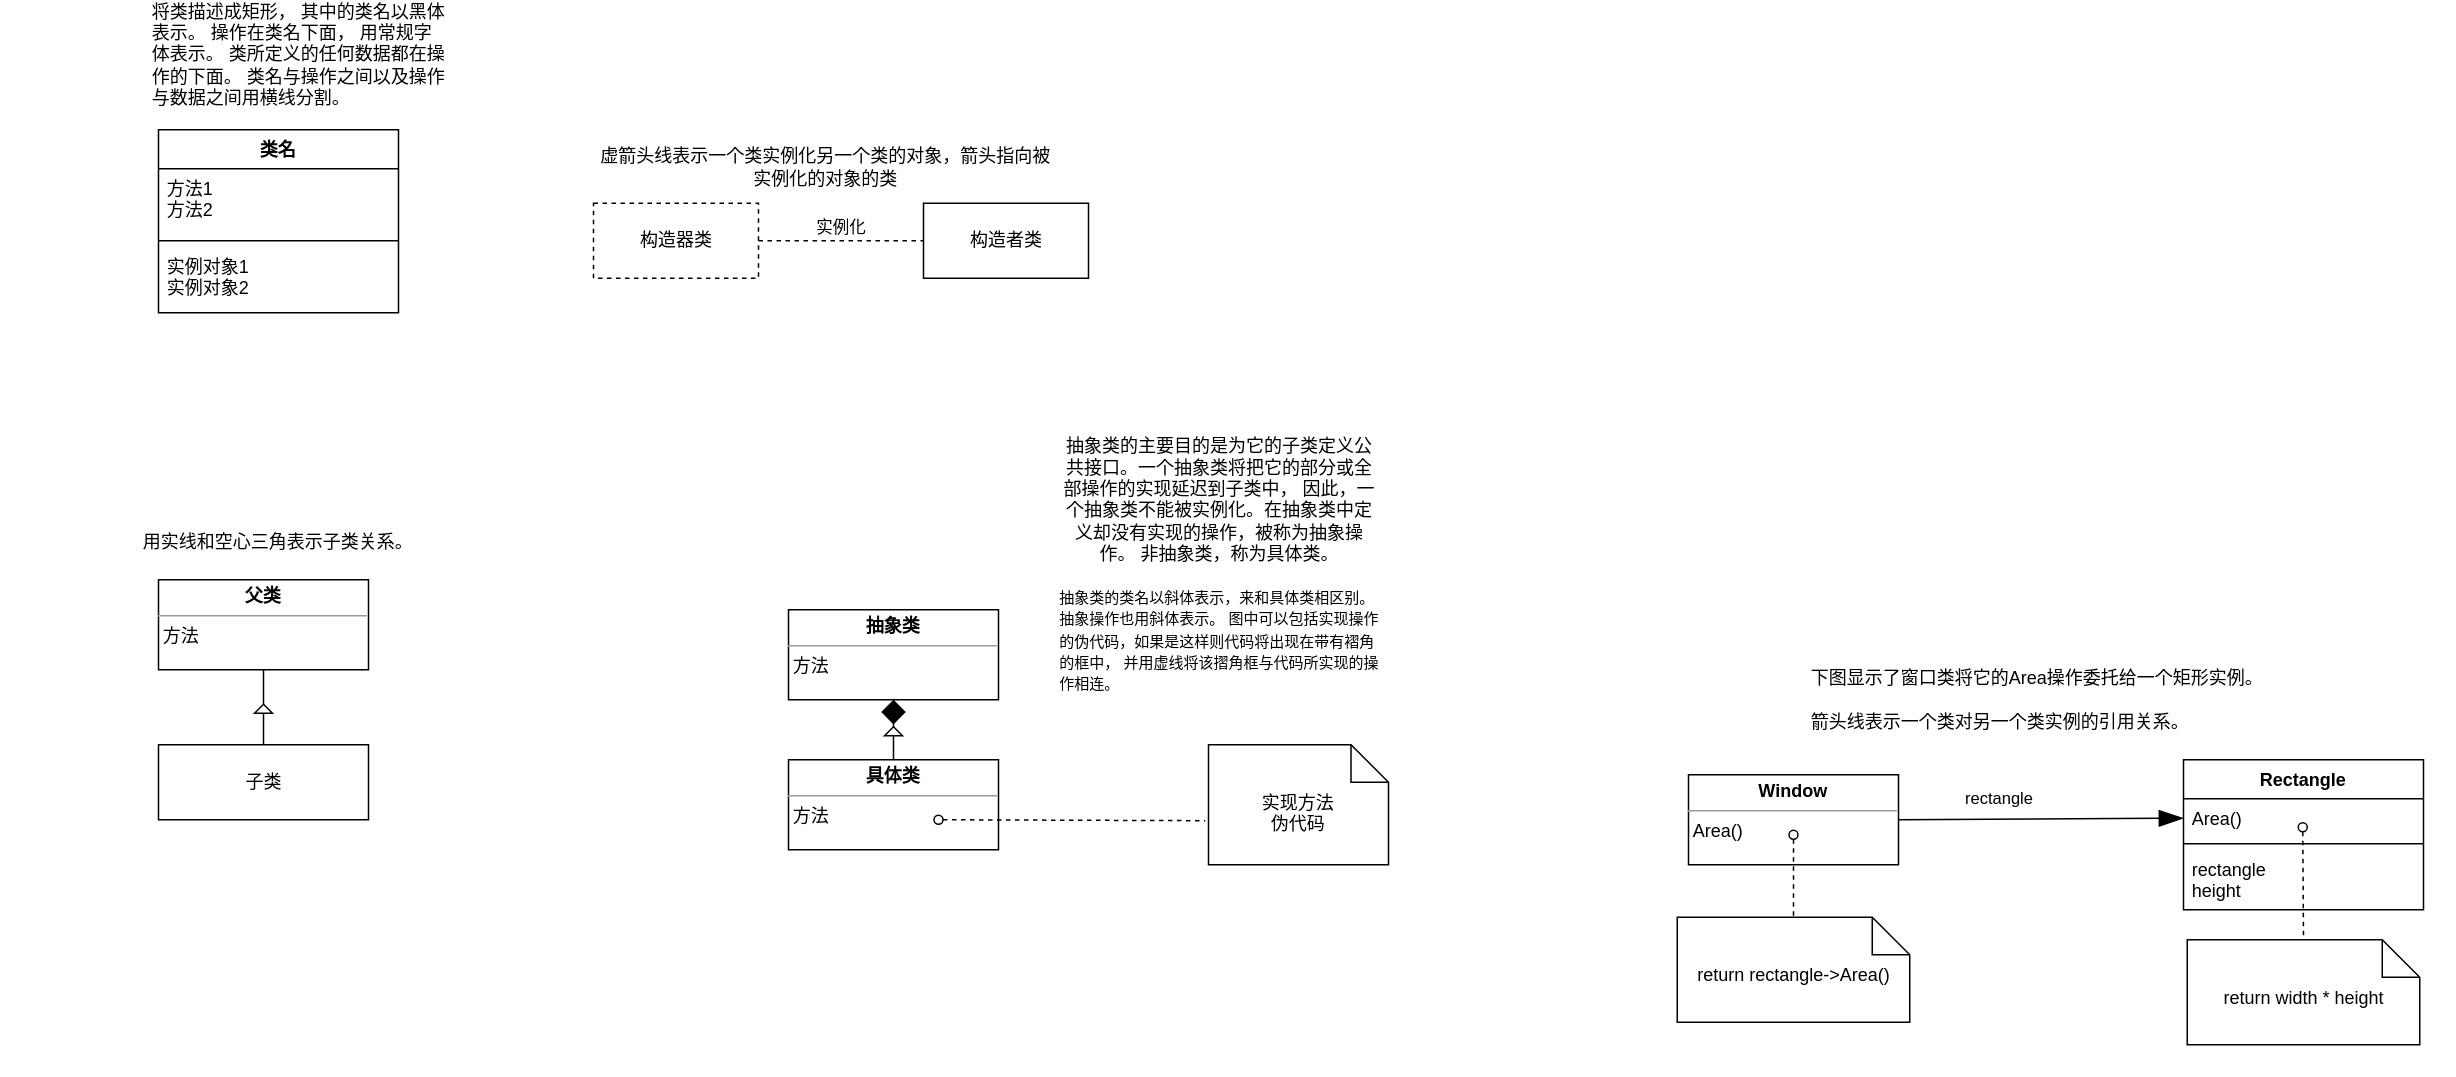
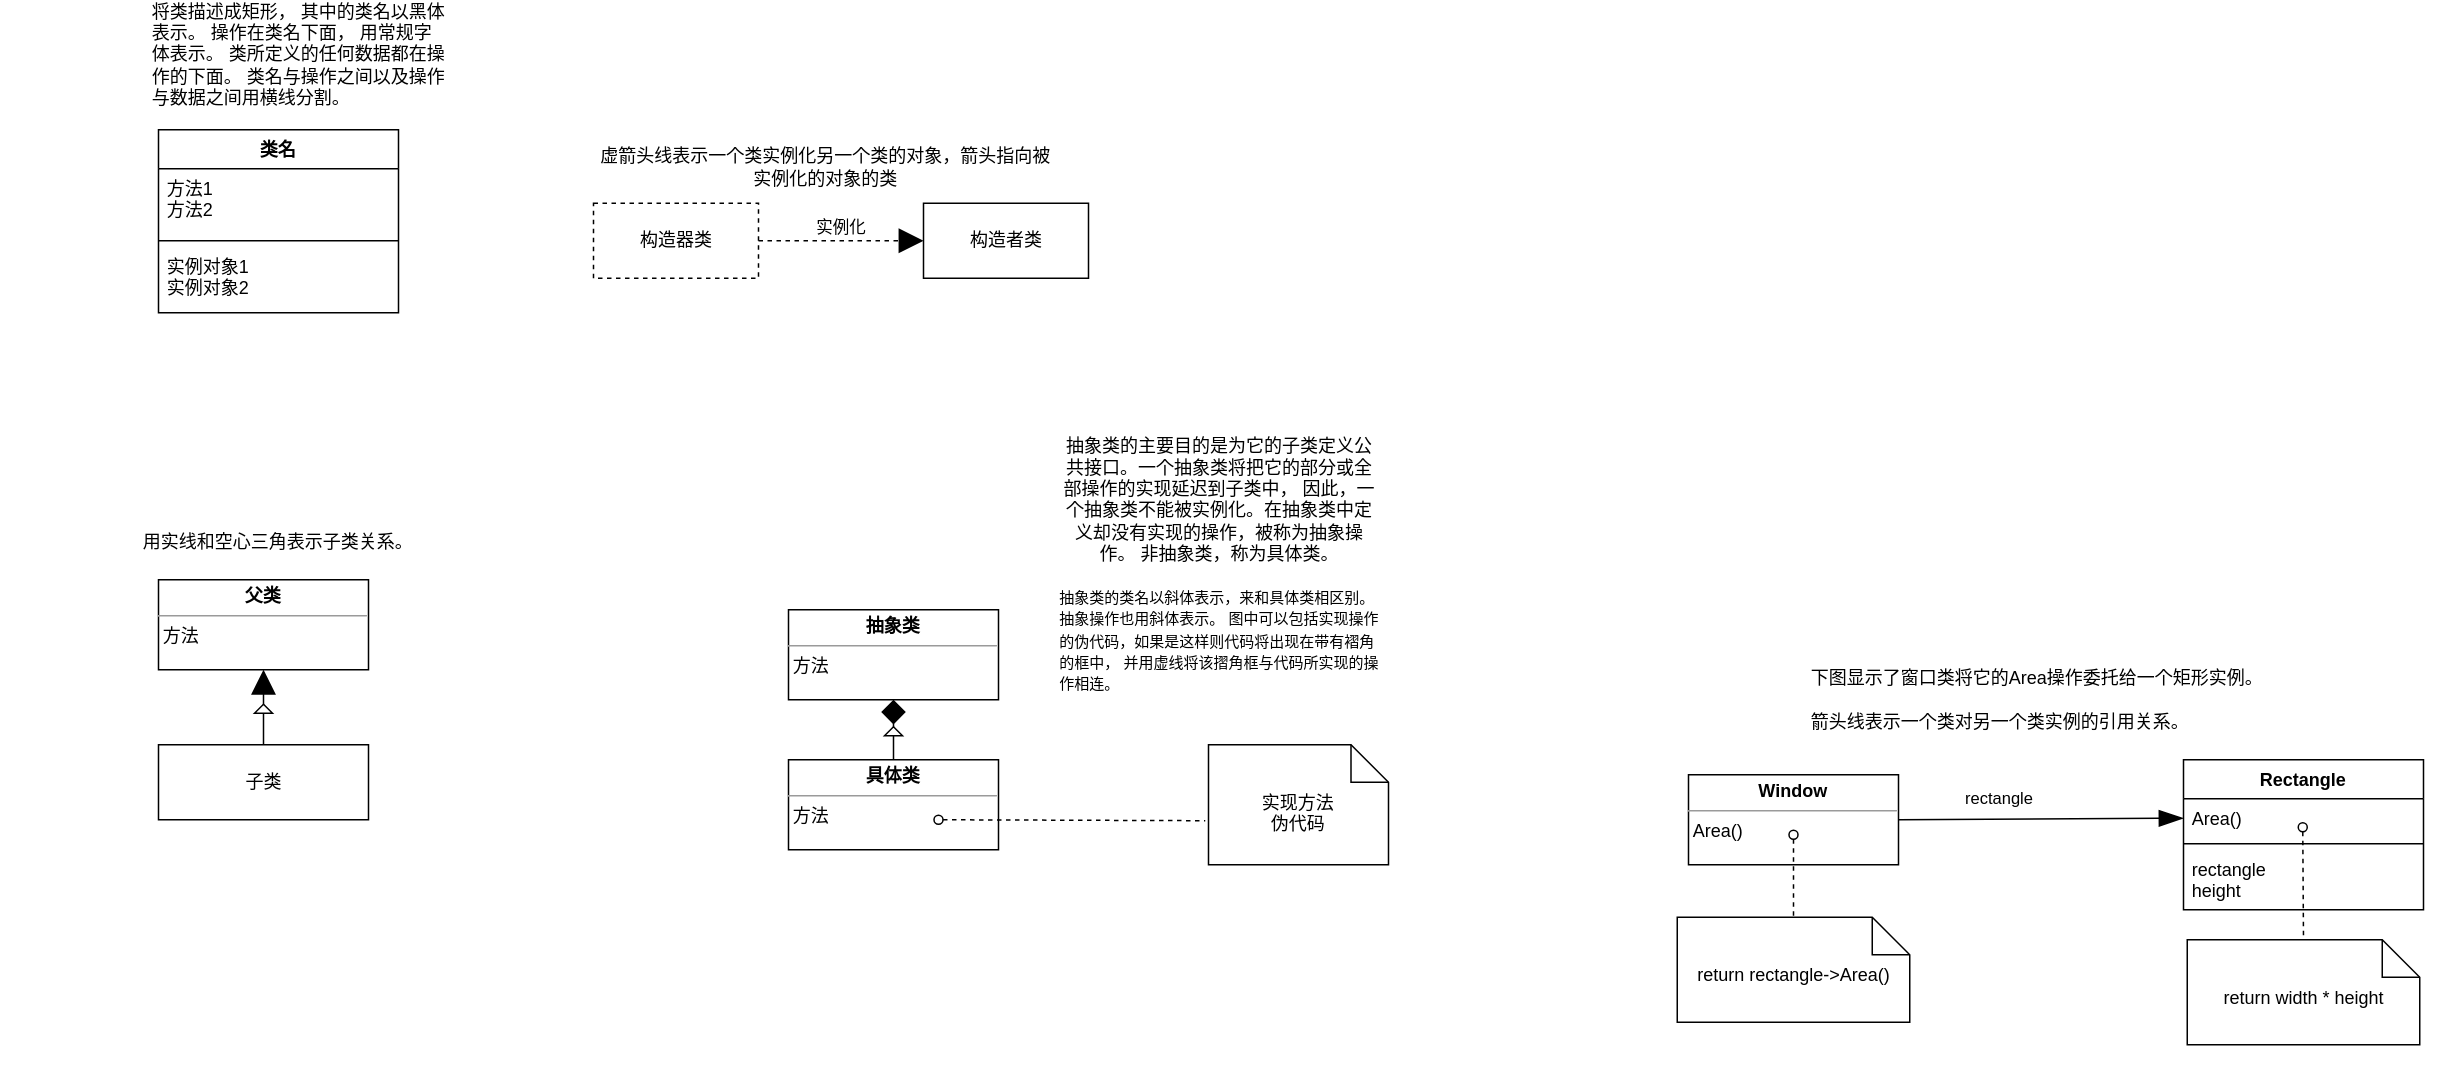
  <mxCell id="0" />
  <mxCell id="1" parent="0" />
  <mxCell id="2" value="" style="endArrow=diamond;html=1;rounded=0;align=center;verticalAlign=bottom;labelBackgroundColor=none;startSize=14;endSize=14;sourcePerimeterSpacing=8;targetPerimeterSpacing=8;exitX=0.5;exitY=0;exitDx=0;exitDy=0;entryX=0.5;entryY=1;entryDx=0;entryDy=0;" edge="1" parent="1" source="18" target="17"><mxGeometry relative="1" as="geometry"><mxPoint x="501" y="540" as="sourcePoint" /><mxPoint x="501" y="490" as="targetPoint" /></mxGeometry></mxCell>
  <mxCell id="3" value="类名" style="swimlane;fontStyle=1;align=center;verticalAlign=top;childLayout=stackLayout;horizontal=1;startSize=26;horizontalStack=0;resizeParent=1;resizeParentMax=0;resizeLast=0;collapsible=1;marginBottom=0;hachureGap=4;pointerEvents=0;" vertex="1" parent="1"><mxGeometry x="105" y="80" width="160" height="122" as="geometry"><mxRectangle x="330" y="260" width="60" height="26" as="alternateBounds" /></mxGeometry></mxCell>
  <mxCell id="4" value="方法1&#10;方法2" style="text;strokeColor=none;fillColor=none;align=left;verticalAlign=top;spacingLeft=4;spacingRight=4;overflow=hidden;rotatable=0;points=[[0,0.5],[1,0.5]];portConstraint=eastwest;" vertex="1" parent="3"><mxGeometry y="26" width="160" height="44" as="geometry" /></mxCell>
  <mxCell id="5" value="" style="line;strokeWidth=1;fillColor=none;align=left;verticalAlign=middle;spacingTop=-1;spacingLeft=3;spacingRight=3;rotatable=0;labelPosition=right;points=[];portConstraint=eastwest;" vertex="1" parent="3"><mxGeometry y="70" width="160" height="8" as="geometry" /></mxCell>
  <mxCell id="6" value="实例对象1&#10;实例对象2" style="text;strokeColor=none;fillColor=none;align=left;verticalAlign=top;spacingLeft=4;spacingRight=4;overflow=hidden;rotatable=0;points=[[0,0.5],[1,0.5]];portConstraint=eastwest;" vertex="1" parent="3"><mxGeometry y="78" width="160" height="44" as="geometry" /></mxCell>
  <mxCell id="7" value="将类描述成矩形， 其中的类名以黑体表示。 操作在类名下面， 用常规字体表示。 类所定义的任何数据都在操作的下面。 类名与操作之间以及操作与数据之间用横线分割。" style="text;html=1;strokeColor=none;fillColor=none;align=left;verticalAlign=middle;whiteSpace=wrap;rounded=0;hachureGap=4;pointerEvents=0;" vertex="1" parent="1"><mxGeometry x="99" y="20" width="200" height="20" as="geometry" /></mxCell>
  <mxCell id="8" value="构造器类" style="html=1;hachureGap=4;pointerEvents=0;dashed=1;" vertex="1" parent="1"><mxGeometry x="395" y="129" width="110" height="50" as="geometry" /></mxCell>
  <mxCell id="9" value="构造者类" style="html=1;hachureGap=4;pointerEvents=0;" vertex="1" parent="1"><mxGeometry x="615" y="129" width="110" height="50" as="geometry" /></mxCell>
- <mxCell id="10" value="实例化" style="html=1;verticalAlign=bottom;endArrow=none;startSize=14;endSize=14;sourcePerimeterSpacing=8;targetPerimeterSpacing=8;dashed=1;exitX=1;exitY=0.5;exitDx=0;exitDy=0;entryX=0;entryY=0.5;entryDx=0;entryDy=0;" edge="1" parent="1" source="8" target="9"><mxGeometry width="80" relative="1" as="geometry"><mxPoint x="385" y="270" as="sourcePoint" /><mxPoint x="585" y="154" as="targetPoint" /></mxGeometry></mxCell>
+ <mxCell id="10" value="实例化" style="html=1;verticalAlign=bottom;endArrow=block;startSize=14;endSize=14;sourcePerimeterSpacing=8;targetPerimeterSpacing=8;dashed=1;exitX=1;exitY=0.5;exitDx=0;exitDy=0;entryX=0;entryY=0.5;entryDx=0;entryDy=0;" edge="1" parent="1" source="8" target="9"><mxGeometry width="80" relative="1" as="geometry"><mxPoint x="385" y="270" as="sourcePoint" /><mxPoint x="585" y="154" as="targetPoint" /></mxGeometry></mxCell>
  <mxCell id="11" value="虚箭头线表示一个类实例化另一个类的对象，箭头指向被实例化的对象的类" style="text;html=1;strokeColor=none;fillColor=none;align=center;verticalAlign=middle;whiteSpace=wrap;rounded=0;hachureGap=4;pointerEvents=0;" vertex="1" parent="1"><mxGeometry x="395" y="100" width="310" height="10" as="geometry" /></mxCell>
  <mxCell id="12" value="&lt;p style=&quot;margin: 0px ; margin-top: 4px ; text-align: center&quot;&gt;&lt;b&gt;父类&lt;/b&gt;&lt;/p&gt;&lt;hr size=&quot;1&quot;&gt;&lt;div style=&quot;height: 2px&quot;&gt;&amp;nbsp;方法&lt;/div&gt;" style="verticalAlign=top;align=left;overflow=fill;fontSize=12;fontFamily=Helvetica;html=1;hachureGap=4;pointerEvents=0;" vertex="1" parent="1"><mxGeometry x="105" y="380" width="140" height="60" as="geometry" /></mxCell>
  <mxCell id="13" value="子类" style="html=1;hachureGap=4;pointerEvents=0;" vertex="1" parent="1"><mxGeometry x="105" y="490" width="140" height="50" as="geometry" /></mxCell>
- <mxCell id="14" value="" style="endArrow=none;html=1;rounded=0;align=center;verticalAlign=bottom;labelBackgroundColor=none;startSize=14;endSize=14;sourcePerimeterSpacing=8;targetPerimeterSpacing=8;exitX=0.5;exitY=0;exitDx=0;exitDy=0;entryX=0.5;entryY=1;entryDx=0;entryDy=0;" edge="1" parent="1" source="13" target="12"><mxGeometry relative="1" as="geometry"><mxPoint x="375" y="472" as="sourcePoint" /><mxPoint x="515" y="472" as="targetPoint" /></mxGeometry></mxCell>
+ <mxCell id="14" value="" style="endArrow=block;html=1;rounded=0;align=center;verticalAlign=bottom;labelBackgroundColor=none;startSize=14;endSize=14;sourcePerimeterSpacing=8;targetPerimeterSpacing=8;exitX=0.5;exitY=0;exitDx=0;exitDy=0;entryX=0.5;entryY=1;entryDx=0;entryDy=0;" edge="1" parent="1" source="13" target="12"><mxGeometry relative="1" as="geometry"><mxPoint x="375" y="472" as="sourcePoint" /><mxPoint x="515" y="472" as="targetPoint" /></mxGeometry></mxCell>
  <mxCell id="15" value="" style="triangle;aspect=fixed;fillColor=default;hachureGap=4;pointerEvents=0;rotation=270;" vertex="1" parent="1"><mxGeometry x="172" y="460" width="6" height="12" as="geometry" /></mxCell>
  <mxCell id="16" value="用实线和空心三角表示子类关系。" style="text;html=1;strokeColor=none;fillColor=none;align=center;verticalAlign=middle;whiteSpace=wrap;rounded=0;hachureGap=4;pointerEvents=0;" vertex="1" parent="1"><mxGeometry x="20" y="330" width="330" height="50" as="geometry" /></mxCell>
  <mxCell id="17" value="&lt;p style=&quot;margin: 0px ; margin-top: 4px ; text-align: center&quot;&gt;&lt;b&gt;抽象类&lt;/b&gt;&lt;/p&gt;&lt;hr size=&quot;1&quot;&gt;&lt;div style=&quot;height: 2px&quot;&gt;&amp;nbsp;方法&lt;/div&gt;" style="verticalAlign=top;align=left;overflow=fill;fontSize=12;fontFamily=Helvetica;html=1;hachureGap=4;pointerEvents=0;" vertex="1" parent="1"><mxGeometry x="525" y="400" width="140" height="60" as="geometry" /></mxCell>
  <mxCell id="18" value="&lt;p style=&quot;margin: 0px ; margin-top: 4px ; text-align: center&quot;&gt;&lt;b&gt;具体类&lt;/b&gt;&lt;/p&gt;&lt;hr size=&quot;1&quot;&gt;&lt;div style=&quot;height: 2px&quot;&gt;&amp;nbsp;方法&lt;/div&gt;" style="verticalAlign=top;align=left;overflow=fill;fontSize=12;fontFamily=Helvetica;html=1;hachureGap=4;pointerEvents=0;" vertex="1" parent="1"><mxGeometry x="525" y="500" width="140" height="60" as="geometry" /></mxCell>
  <mxCell id="19" value="实现方法&lt;br&gt;伪代码" style="shape=note2;boundedLbl=1;whiteSpace=wrap;html=1;size=25;verticalAlign=top;align=center;hachureGap=4;pointerEvents=0;fillColor=default;" vertex="1" parent="1"><mxGeometry x="805" y="490" width="120" height="80" as="geometry" /></mxCell>
  <mxCell id="20" value="" style="group" vertex="1" connectable="0" parent="1"><mxGeometry x="589" y="460" width="12" height="50" as="geometry" /></mxCell>
  <mxCell id="21" value="" style="triangle;aspect=fixed;fillColor=#FFFFFF;hachureGap=4;pointerEvents=0;rotation=270;" vertex="1" parent="20"><mxGeometry x="3" y="15" width="6" height="12" as="geometry" /></mxCell>
  <mxCell id="22" value="" style="endArrow=none;html=1;rounded=0;align=center;verticalAlign=top;endFill=0;labelBackgroundColor=none;endSize=6;startArrow=oval;startFill=0;sourcePerimeterSpacing=8;targetPerimeterSpacing=8;entryX=-0.018;entryY=0.633;entryDx=0;entryDy=0;entryPerimeter=0;dashed=1;" edge="1" parent="1" target="19"><mxGeometry relative="1" as="geometry"><mxPoint x="625" y="540" as="sourcePoint" /><mxPoint x="785" y="540" as="targetPoint" /></mxGeometry></mxCell>
  <mxCell id="23" value="抽象类的主要目的是为它的子类定义公共接口。一个抽象类将把它的部分或全部操作的实现延迟到子类中， 因此，一个抽象类不能被实例化。在抽象类中定义却没有实现的操作，被称为抽象操作。 非抽象类，称为具体类。&lt;br&gt;&lt;br&gt;&lt;div style=&quot;text-align: left&quot;&gt;&lt;font size=&quot;1&quot;&gt;抽象类的类名以斜体表示，来和具体类相区别。 抽象操作也用斜体表示。 图中可以包括实现操作的伪代码，如果是这样则代码将出现在带有褶角的框中， 并用虚线将该摺角框与代码所实现的操作相连。&lt;/font&gt;&lt;/div&gt;" style="text;html=1;strokeColor=none;fillColor=none;align=center;verticalAlign=middle;whiteSpace=wrap;rounded=0;hachureGap=4;pointerEvents=0;" vertex="1" parent="1"><mxGeometry x="705" y="340" width="215" height="60" as="geometry" /></mxCell>
  <mxCell id="24" value="&lt;p style=&quot;margin: 0px ; margin-top: 4px ; text-align: center&quot;&gt;&lt;b&gt;Window&lt;/b&gt;&lt;/p&gt;&lt;hr size=&quot;1&quot;&gt;&lt;div style=&quot;height: 2px&quot;&gt;&amp;nbsp;Area()&lt;/div&gt;" style="verticalAlign=top;align=left;overflow=fill;fontSize=12;fontFamily=Helvetica;html=1;hachureGap=4;pointerEvents=0;" vertex="1" parent="1"><mxGeometry x="1125" y="510" width="140" height="60" as="geometry" /></mxCell>
  <mxCell id="25" value="return rectangle-&amp;gt;Area()" style="shape=note2;boundedLbl=1;whiteSpace=wrap;html=1;size=25;verticalAlign=top;align=center;hachureGap=4;pointerEvents=0;fillColor=default;" vertex="1" parent="1"><mxGeometry x="1117.5" y="605" width="155" height="70" as="geometry" /></mxCell>
  <mxCell id="26" value="" style="endArrow=none;html=1;rounded=0;align=center;verticalAlign=top;endFill=0;labelBackgroundColor=none;endSize=6;startArrow=oval;startFill=0;sourcePerimeterSpacing=8;targetPerimeterSpacing=8;entryX=0.5;entryY=0;entryDx=0;entryDy=0;entryPerimeter=0;dashed=1;" edge="1" parent="1" target="25"><mxGeometry relative="1" as="geometry"><mxPoint x="1195" y="550" as="sourcePoint" /><mxPoint x="1082.84" y="620.64" as="targetPoint" /></mxGeometry></mxCell>
  <mxCell id="27" value="Rectangle" style="swimlane;fontStyle=1;align=center;verticalAlign=top;childLayout=stackLayout;horizontal=1;startSize=26;horizontalStack=0;resizeParent=1;resizeParentMax=0;resizeLast=0;collapsible=1;marginBottom=0;hachureGap=4;pointerEvents=0;fillColor=#FFFFFF;" vertex="1" parent="1"><mxGeometry x="1455" y="500" width="160" height="100" as="geometry" /></mxCell>
  <mxCell id="28" value="Area()" style="text;strokeColor=none;fillColor=none;align=left;verticalAlign=top;spacingLeft=4;spacingRight=4;overflow=hidden;rotatable=0;points=[[0,0.5],[1,0.5]];portConstraint=eastwest;" vertex="1" parent="27"><mxGeometry y="26" width="160" height="26" as="geometry" /></mxCell>
  <mxCell id="29" value="" style="line;strokeWidth=1;fillColor=none;align=left;verticalAlign=middle;spacingTop=-1;spacingLeft=3;spacingRight=3;rotatable=0;labelPosition=right;points=[];portConstraint=eastwest;" vertex="1" parent="27"><mxGeometry y="52" width="160" height="8" as="geometry" /></mxCell>
  <mxCell id="30" value="" style="endArrow=none;html=1;rounded=0;align=center;verticalAlign=top;endFill=0;labelBackgroundColor=none;endSize=6;startArrow=oval;startFill=0;sourcePerimeterSpacing=8;targetPerimeterSpacing=8;dashed=1;entryX=0.5;entryY=0;entryDx=0;entryDy=0;entryPerimeter=0;" edge="1" parent="27" target="34"><mxGeometry relative="1" as="geometry"><mxPoint x="79.5" y="45" as="sourcePoint" /><mxPoint x="80" y="120" as="targetPoint" /></mxGeometry></mxCell>
  <mxCell id="31" value="rectangle&#10;height" style="text;strokeColor=none;fillColor=none;align=left;verticalAlign=top;spacingLeft=4;spacingRight=4;overflow=hidden;rotatable=0;points=[[0,0.5],[1,0.5]];portConstraint=eastwest;" vertex="1" parent="27"><mxGeometry y="60" width="160" height="40" as="geometry" /></mxCell>
  <mxCell id="32" value="" style="html=1;verticalAlign=bottom;labelBackgroundColor=none;endArrow=blockThin;endFill=1;startSize=14;endSize=14;sourcePerimeterSpacing=8;targetPerimeterSpacing=8;entryX=0;entryY=0.5;entryDx=0;entryDy=0;exitX=1;exitY=0.5;exitDx=0;exitDy=0;" edge="1" parent="1" source="24" target="28"><mxGeometry width="160" relative="1" as="geometry"><mxPoint x="1345" y="660" as="sourcePoint" /><mxPoint x="1505" y="660" as="targetPoint" /></mxGeometry></mxCell>
  <mxCell id="33" value="rectangle" style="edgeLabel;html=1;align=center;verticalAlign=middle;resizable=0;points=[];" vertex="1" connectable="0" parent="32"><mxGeometry x="-0.295" y="3" relative="1" as="geometry"><mxPoint y="-11" as="offset" /></mxGeometry></mxCell>
  <mxCell id="34" value="return width * height" style="shape=note2;boundedLbl=1;whiteSpace=wrap;html=1;size=25;verticalAlign=top;align=center;hachureGap=4;pointerEvents=0;fillColor=default;" vertex="1" parent="1"><mxGeometry x="1457.5" y="620" width="155" height="70" as="geometry" /></mxCell>
  <mxCell id="35" value="下图显示了窗口类将它的Area操作委托给一个矩形实例。&lt;br&gt;&lt;br&gt;箭头线表示一个类对另一个类实例的引用关系。" style="text;html=1;strokeColor=none;fillColor=none;align=left;verticalAlign=middle;whiteSpace=wrap;rounded=0;hachureGap=4;pointerEvents=0;" vertex="1" parent="1"><mxGeometry x="1205" y="430" width="330" height="60" as="geometry" /></mxCell>
